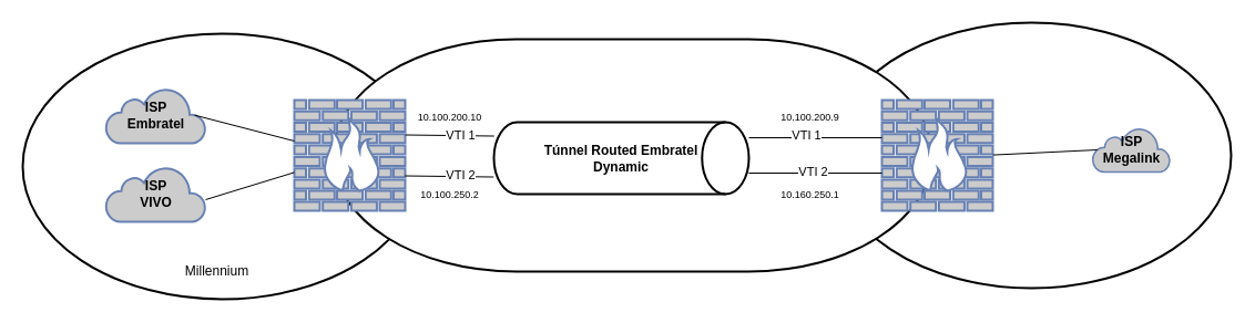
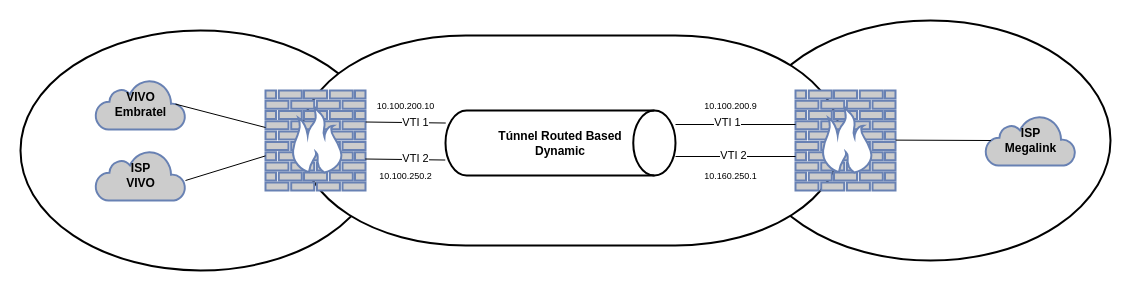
  <mxCell id="0" />
  <mxCell id="1" parent="0" />
  <mxCell id="2" value="" style="strokeWidth=2;html=1;shape=mxgraph.flowchart.start_2;whiteSpace=wrap;fontSize=12;fontColor=#000000;" vertex="1" parent="1"><mxGeometry x="750" y="20" width="360" height="240" as="geometry" /></mxCell>
  <mxCell id="3" value="" style="strokeWidth=2;html=1;shape=mxgraph.flowchart.start_2;whiteSpace=wrap;fontSize=12;fontColor=#000000;" vertex="1" parent="1"><mxGeometry x="20" y="30" width="360" height="240" as="geometry" /></mxCell>
  <mxCell id="4" value="" style="strokeWidth=2;html=1;shape=mxgraph.flowchart.terminator;whiteSpace=wrap;fontSize=9;fontColor=#000000;movable=1;resizable=1;rotatable=1;deletable=1;editable=1;connectable=1;" vertex="1" parent="1"><mxGeometry x="300" y="35" width="540" height="210" as="geometry" /></mxCell>
  <mxCell id="5" value="" style="fontColor=#0066CC;verticalAlign=top;verticalLabelPosition=bottom;labelPosition=center;align=center;html=1;outlineConnect=0;fillColor=#CCCCCC;strokeColor=#6881B3;gradientColor=none;gradientDirection=north;strokeWidth=2;shape=mxgraph.networks.firewall;" vertex="1" parent="1"><mxGeometry x="265" y="90" width="100" height="100" as="geometry" /></mxCell>
  <mxCell id="6" value="" style="fontColor=#0066CC;verticalAlign=top;verticalLabelPosition=bottom;labelPosition=center;align=center;html=1;outlineConnect=0;fillColor=#CCCCCC;strokeColor=#6881B3;gradientColor=none;gradientDirection=north;strokeWidth=2;shape=mxgraph.networks.firewall;" vertex="1" parent="1"><mxGeometry x="795" y="90" width="100" height="100" as="geometry" /></mxCell>
- <mxCell id="7" value="&lt;font color=&quot;#000000&quot;&gt;&lt;b&gt;ISP&lt;br&gt;Embratel&lt;/b&gt;&lt;br&gt;&lt;/font&gt;" style="html=1;outlineConnect=0;fillColor=#CCCCCC;strokeColor=#6881B3;gradientColor=none;gradientDirection=north;strokeWidth=2;shape=mxgraph.networks.cloud;fontColor=#ffffff;" vertex="1" parent="1"><mxGeometry x="95" y="79" width="90" height="50" as="geometry" /></mxCell>
+ <mxCell id="7" value="&lt;font color=&quot;#000000&quot;&gt;&lt;b&gt;VIVO&lt;br&gt;Embratel&lt;/b&gt;&lt;br&gt;&lt;/font&gt;" style="html=1;outlineConnect=0;fillColor=#CCCCCC;strokeColor=#6881B3;gradientColor=none;gradientDirection=north;strokeWidth=2;shape=mxgraph.networks.cloud;fontColor=#ffffff;" vertex="1" parent="1"><mxGeometry x="95" y="79" width="90" height="50" as="geometry" /></mxCell>
  <mxCell id="8" value="&lt;b&gt;&lt;font color=&quot;#000000&quot;&gt;ISP&lt;br&gt;VIVO&lt;/font&gt;&lt;/b&gt;" style="html=1;outlineConnect=0;fillColor=#CCCCCC;strokeColor=#6881B3;gradientColor=none;gradientDirection=north;strokeWidth=2;shape=mxgraph.networks.cloud;fontColor=#ffffff;" vertex="1" parent="1"><mxGeometry x="95" y="150" width="90" height="50" as="geometry" /></mxCell>
- <mxCell id="9" value="&lt;b&gt;&lt;font color=&quot;#000000&quot;&gt;ISP&lt;br&gt;Megalink&lt;/font&gt;&lt;/b&gt;" style="html=1;outlineConnect=0;fillColor=#CCCCCC;strokeColor=#6881B3;gradientColor=none;gradientDirection=north;strokeWidth=2;shape=mxgraph.networks.cloud;fontColor=#ffffff;" vertex="1" parent="1"><mxGeometry x="985" y="115" width="70" height="40" as="geometry" /></mxCell>
- <mxCell id="10" value="&lt;b&gt;Túnnel Routed Embratel&lt;br&gt;Dynamic&lt;/b&gt;" style="strokeWidth=2;html=1;shape=mxgraph.flowchart.direct_data;whiteSpace=wrap;" vertex="1" parent="1"><mxGeometry x="445" y="110" width="230" height="65" as="geometry" /></mxCell>
+ <mxCell id="9" value="&lt;b&gt;&lt;font color=&quot;#000000&quot;&gt;ISP&lt;br&gt;Megalink&lt;/font&gt;&lt;/b&gt;" style="html=1;outlineConnect=0;fillColor=#CCCCCC;strokeColor=#6881B3;gradientColor=none;gradientDirection=north;strokeWidth=2;shape=mxgraph.networks.cloud;fontColor=#ffffff;" vertex="1" parent="1"><mxGeometry x="985" y="115" width="90" height="50" as="geometry" /></mxCell>
+ <mxCell id="10" value="&lt;b&gt;Túnnel Routed Based&lt;br&gt;Dynamic&lt;/b&gt;" style="strokeWidth=2;html=1;shape=mxgraph.flowchart.direct_data;whiteSpace=wrap;" vertex="1" parent="1"><mxGeometry x="445" y="110" width="230" height="65" as="geometry" /></mxCell>
  <mxCell id="11" value="" style="shape=link;html=1;rounded=0;exitX=1;exitY=0.5;exitDx=0;exitDy=0;exitPerimeter=0;width=37;" edge="1" parent="1" source="5" target="10"><mxGeometry width="100" relative="1" as="geometry"><mxPoint x="365" y="270" as="sourcePoint" /><mxPoint x="395" y="140" as="targetPoint" /></mxGeometry></mxCell>
  <mxCell id="12" value="VTI 1" style="edgeLabel;html=1;align=center;verticalAlign=middle;resizable=0;points=[];fontColor=#000000;" vertex="1" connectable="0" parent="11"><mxGeometry x="0.219" y="19" relative="1" as="geometry"><mxPoint as="offset" /></mxGeometry></mxCell>
  <mxCell id="13" value="VTI 2" style="edgeLabel;html=1;align=center;verticalAlign=middle;resizable=0;points=[];fontColor=#000000;" vertex="1" connectable="0" parent="11"><mxGeometry x="0.256" y="-17" relative="1" as="geometry"><mxPoint as="offset" /></mxGeometry></mxCell>
  <mxCell id="14" value="" style="shape=link;html=1;rounded=0;entryX=0;entryY=0.5;entryDx=0;entryDy=0;entryPerimeter=0;width=32;" edge="1" parent="1" target="6"><mxGeometry width="100" relative="1" as="geometry"><mxPoint x="675" y="140" as="sourcePoint" /><mxPoint x="775" y="140" as="targetPoint" /></mxGeometry></mxCell>
  <mxCell id="15" value="VTI 1" style="edgeLabel;html=1;align=center;verticalAlign=middle;resizable=0;points=[];fontColor=#000000;" vertex="1" connectable="0" parent="14"><mxGeometry x="-0.15" y="19" relative="1" as="geometry"><mxPoint as="offset" /></mxGeometry></mxCell>
  <mxCell id="16" value="VTI 2" style="edgeLabel;html=1;align=center;verticalAlign=middle;resizable=0;points=[];fontColor=#000000;" vertex="1" connectable="0" parent="14"><mxGeometry x="-0.05" y="-14" relative="1" as="geometry"><mxPoint as="offset" /></mxGeometry></mxCell>
  <mxCell id="17" value="" style="endArrow=none;html=1;rounded=0;" edge="1" parent="1" target="5"><mxGeometry width="50" height="50" relative="1" as="geometry"><mxPoint x="185" y="180" as="sourcePoint" /><mxPoint x="305" y="180" as="targetPoint" /></mxGeometry></mxCell>
  <mxCell id="18" value="" style="endArrow=none;html=1;rounded=0;" edge="1" parent="1" target="5"><mxGeometry width="50" height="50" relative="1" as="geometry"><mxPoint x="175" y="103.62" as="sourcePoint" /><mxPoint x="255" y="79.005" as="targetPoint" /></mxGeometry></mxCell>
  <mxCell id="19" value="" style="endArrow=none;html=1;rounded=0;entryX=0.06;entryY=0.5;entryDx=0;entryDy=0;entryPerimeter=0;" edge="1" parent="1" target="9"><mxGeometry width="50" height="50" relative="1" as="geometry"><mxPoint x="895" y="139.62" as="sourcePoint" /><mxPoint x="975" y="115.005" as="targetPoint" /></mxGeometry></mxCell>
  <mxCell id="20" value="&lt;font style=&quot;font-size: 9px;&quot;&gt;10.100.200.10&lt;/font&gt;" style="text;html=1;align=center;verticalAlign=middle;resizable=0;points=[];autosize=1;strokeColor=none;fillColor=none;fontColor=#000000;" vertex="1" parent="1"><mxGeometry x="365" y="90" width="80" height="30" as="geometry" /></mxCell>
  <mxCell id="21" value="&lt;font style=&quot;font-size: 9px;&quot;&gt;10.100.200.9&lt;/font&gt;" style="text;html=1;align=center;verticalAlign=middle;resizable=0;points=[];autosize=1;strokeColor=none;fillColor=none;fontColor=#000000;" vertex="1" parent="1"><mxGeometry x="690" y="90" width="80" height="30" as="geometry" /></mxCell>
  <mxCell id="22" value="&lt;font style=&quot;font-size: 9px;&quot;&gt;10.100.250.2&lt;/font&gt;" style="text;html=1;align=center;verticalAlign=middle;resizable=0;points=[];autosize=1;strokeColor=none;fillColor=none;fontColor=#000000;" vertex="1" parent="1"><mxGeometry x="365" y="160" width="80" height="30" as="geometry" /></mxCell>
  <mxCell id="23" value="&lt;font style=&quot;font-size: 9px;&quot;&gt;10.160.250.1&lt;/font&gt;" style="text;html=1;align=center;verticalAlign=middle;resizable=0;points=[];autosize=1;strokeColor=none;fillColor=none;fontColor=#000000;" vertex="1" parent="1"><mxGeometry x="690" y="160" width="80" height="30" as="geometry" /></mxCell>
- <mxCell id="24" value="Millennium" style="text;html=1;align=center;verticalAlign=middle;resizable=0;points=[];autosize=1;strokeColor=none;fillColor=none;fontSize=12;fontColor=#000000;" vertex="1" parent="1"><mxGeometry x="155" y="230" width="80" height="30" as="geometry" /></mxCell>
